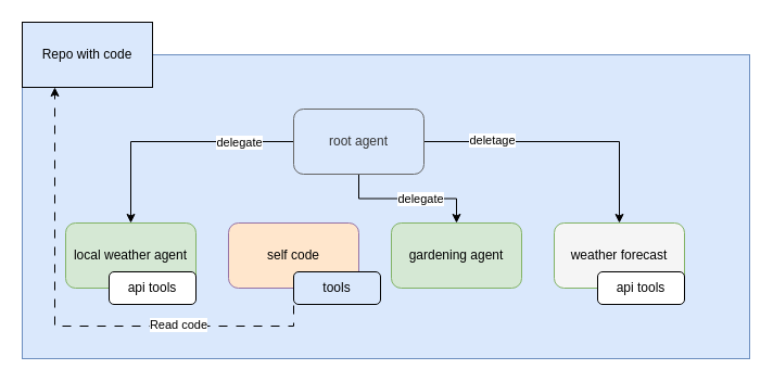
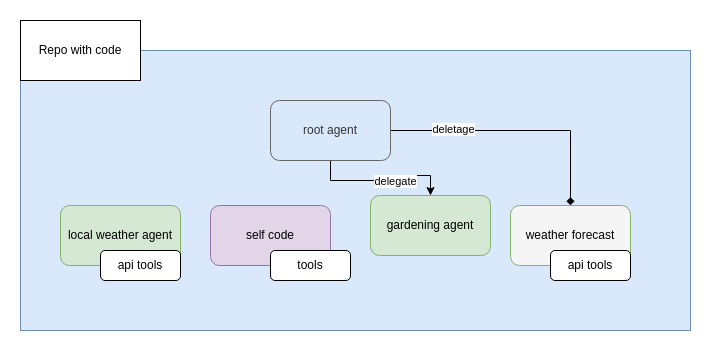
  <mxCell id="0" />
  <mxCell id="1" parent="0" />
  <mxCell id="2" value="" style="rounded=0;whiteSpace=wrap;html=1;fillColor=#dae8fc;strokeColor=#6c8ebf;" parent="1" vertex="1"><mxGeometry x="20" y="50" width="670" height="280" as="geometry" /></mxCell>
- <mxCell id="3" style="edgeStyle=orthogonalEdgeStyle;rounded=0;orthogonalLoop=1;jettySize=auto;html=1;" parent="1" source="9" target="10" edge="1"><mxGeometry relative="1" as="geometry" /></mxCell>
- <mxCell id="4" value="delegate" style="edgeLabel;html=1;align=center;verticalAlign=middle;resizable=0;points=[];" parent="3" vertex="1" connectable="0"><mxGeometry x="-0.547" relative="1" as="geometry"><mxPoint as="offset" /></mxGeometry></mxCell>
  <mxCell id="5" style="edgeStyle=orthogonalEdgeStyle;rounded=0;orthogonalLoop=1;jettySize=auto;html=1;" parent="1" source="9" target="14" edge="1"><mxGeometry relative="1" as="geometry" /></mxCell>
  <mxCell id="6" value="delegate" style="edgeLabel;html=1;align=center;verticalAlign=middle;resizable=0;points=[];" parent="5" vertex="1" connectable="0"><mxGeometry x="0.163" y="1" relative="1" as="geometry"><mxPoint y="1" as="offset" /></mxGeometry></mxCell>
- <mxCell id="7" style="edgeStyle=orthogonalEdgeStyle;rounded=0;orthogonalLoop=1;jettySize=auto;html=1;" parent="1" source="9" target="15" edge="1"><mxGeometry relative="1" as="geometry" /></mxCell>
+ <mxCell id="7" style="edgeStyle=orthogonalEdgeStyle;rounded=0;orthogonalLoop=1;jettySize=auto;html=1;endArrow=diamond;" parent="1" source="9" target="15" edge="1"><mxGeometry relative="1" as="geometry" /></mxCell>
  <mxCell id="8" value="deletage" style="edgeLabel;html=1;align=center;verticalAlign=middle;resizable=0;points=[];" parent="7" vertex="1" connectable="0"><mxGeometry x="-0.514" y="2" relative="1" as="geometry"><mxPoint as="offset" /></mxGeometry></mxCell>
  <mxCell id="9" value="root agent" style="rounded=1;whiteSpace=wrap;html=1;fillColor=#dae8fc;fontColor=#333333;strokeColor=#666666;" parent="1" vertex="1"><mxGeometry x="270" y="100" width="120" height="60" as="geometry" /></mxCell>
  <mxCell id="10" value="local weather agent" style="rounded=1;whiteSpace=wrap;html=1;fillColor=#d5e8d4;strokeColor=#82b366;" parent="1" vertex="1"><mxGeometry x="60" y="205" width="120" height="60" as="geometry" /></mxCell>
- <mxCell id="11" style="edgeStyle=orthogonalEdgeStyle;rounded=0;orthogonalLoop=1;jettySize=auto;html=1;entryX=0.25;entryY=1;entryDx=0;entryDy=0;dashed=1;dashPattern=8 8;" parent="1" source="13" target="16" edge="1"><mxGeometry relative="1" as="geometry"><Array as="points"><mxPoint x="270" y="300" /><mxPoint x="50" y="300" /></Array></mxGeometry></mxCell>
- <mxCell id="12" value="Read code" style="edgeLabel;html=1;align=center;verticalAlign=middle;resizable=0;points=[];" parent="11" vertex="1" connectable="0"><mxGeometry x="-0.402" y="-2" relative="1" as="geometry"><mxPoint as="offset" /></mxGeometry></mxCell>
- <mxCell id="13" value="self code" style="rounded=1;whiteSpace=wrap;html=1;fillColor=#ffe6cc;strokeColor=#9673a6;" parent="1" vertex="1"><mxGeometry x="210" y="205" width="120" height="60" as="geometry" /></mxCell>
- <mxCell id="14" value="gardening agent" style="rounded=1;whiteSpace=wrap;html=1;fillColor=#d5e8d4;strokeColor=#82b366;" parent="1" vertex="1"><mxGeometry x="360" y="205" width="120" height="60" as="geometry" /></mxCell>
+ <mxCell id="13" value="self code" style="rounded=1;whiteSpace=wrap;html=1;fillColor=#e1d5e7;strokeColor=#9673a6;" parent="1" vertex="1"><mxGeometry x="210" y="205" width="120" height="60" as="geometry" /></mxCell>
+ <mxCell id="14" value="gardening agent" style="rounded=1;whiteSpace=wrap;html=1;fillColor=#d5e8d4;strokeColor=#82b366;" parent="1" vertex="1"><mxGeometry x="370" y="195" width="120" height="60" as="geometry" /></mxCell>
  <mxCell id="15" value="weather forecast" style="rounded=1;whiteSpace=wrap;html=1;fillColor=#f5f5f5;strokeColor=#82b366;" parent="1" vertex="1"><mxGeometry x="510" y="205" width="120" height="60" as="geometry" /></mxCell>
- <mxCell id="16" value="Repo with code" style="rounded=0;whiteSpace=wrap;html=1;fillColor=#dae8fc;" parent="1" vertex="1"><mxGeometry x="20" y="20" width="120" height="60" as="geometry" /></mxCell>
+ <mxCell id="16" value="Repo with code" style="rounded=0;whiteSpace=wrap;html=1;" parent="1" vertex="1"><mxGeometry x="20" y="20" width="120" height="60" as="geometry" /></mxCell>
  <mxCell id="17" value="api tools" style="rounded=1;whiteSpace=wrap;html=1;" parent="1" vertex="1"><mxGeometry x="550" y="250" width="80" height="30" as="geometry" /></mxCell>
  <mxCell id="18" value="api tools" style="rounded=1;whiteSpace=wrap;html=1;" parent="1" vertex="1"><mxGeometry x="100" y="250" width="80" height="30" as="geometry" /></mxCell>
- <mxCell id="19" value="tools" style="rounded=1;whiteSpace=wrap;html=1;fillColor=#dae8fc;" parent="1" vertex="1"><mxGeometry x="270" y="250" width="80" height="30" as="geometry" /></mxCell>
+ <mxCell id="19" value="tools" style="rounded=1;whiteSpace=wrap;html=1;" parent="1" vertex="1"><mxGeometry x="270" y="250" width="80" height="30" as="geometry" /></mxCell>
